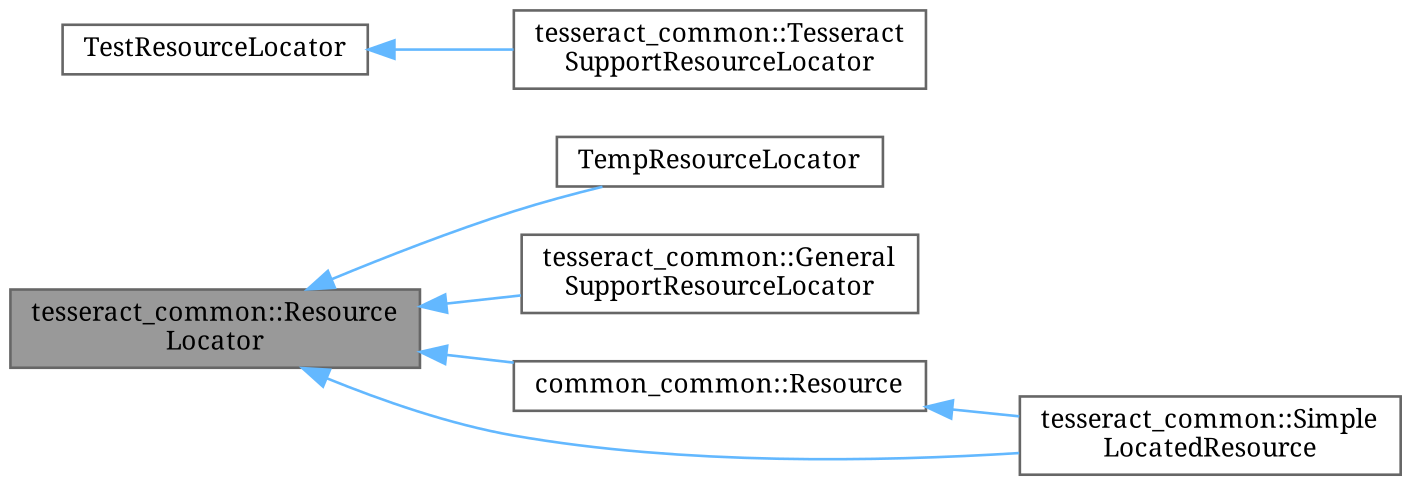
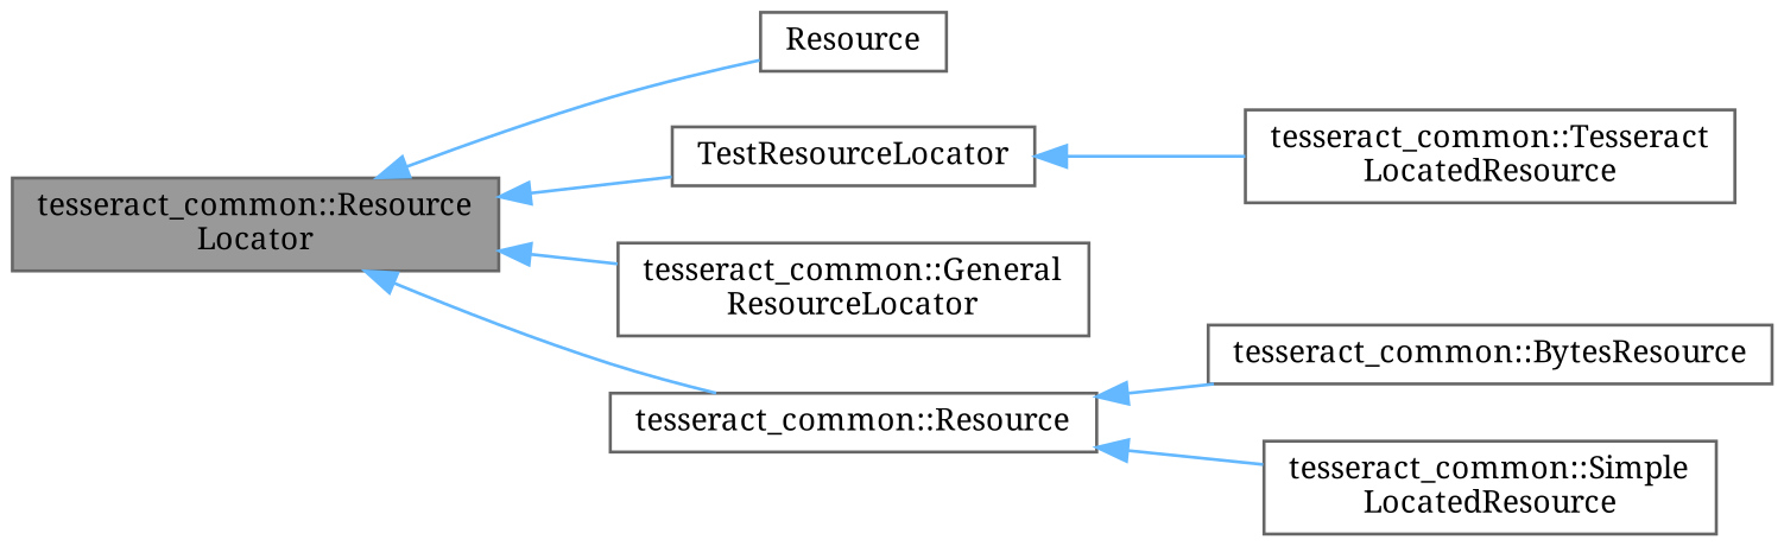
  digraph {
    fontname="Noto Serif"
    rankdir=LR
    node [color=gray40 fillcolor=white fontname="Noto Serif" fontsize=10 shape=box style=filled]
    edge [color=steelblue1 dir=back fontname="Noto Serif" fontsize=10 labelfontname=Helvetica labelfontsize=10 style=solid]
    n1 [fillcolor=grey60 fontcolor=black height=0.2 label="tesseract_common::Resource\lLocator" width=0.4]
-   n2 [height=0.2 label=TempResourceLocator width=0.4]
+   n2 [height=0.2 label=Resource width=0.4]
    n3 [height=0.2 label=TestResourceLocator width=0.4]
-   n4 [height=0.2 label="tesseract_common::General\lSupportResourceLocator" width=0.4]
-   n5 [height=0.2 label="common_common::Resource" width=0.4]
-   n6 [height=0.2 label="tesseract_common::Tesseract\lSupportResourceLocator" width=0.4]
+   n4 [height=0.2 label="tesseract_common::General\lResourceLocator" width=0.4]
+   n5 [height=0.2 label="tesseract_common::Resource" width=0.4]
+   n6 [height=0.2 label="tesseract_common::Tesseract\lLocatedResource" width=0.4]
+   n7 [height=0.2 label="tesseract_common::BytesResource" width=0.4]
    n8 [height=0.2 label="tesseract_common::Simple\lLocatedResource" width=0.4]
    n1 -> n2
-   n1 -> n8
+   n1 -> n3
    n1 -> n4
    n1 -> n5
    n3 -> n6
+   n5 -> n7
    n5 -> n8
  }
